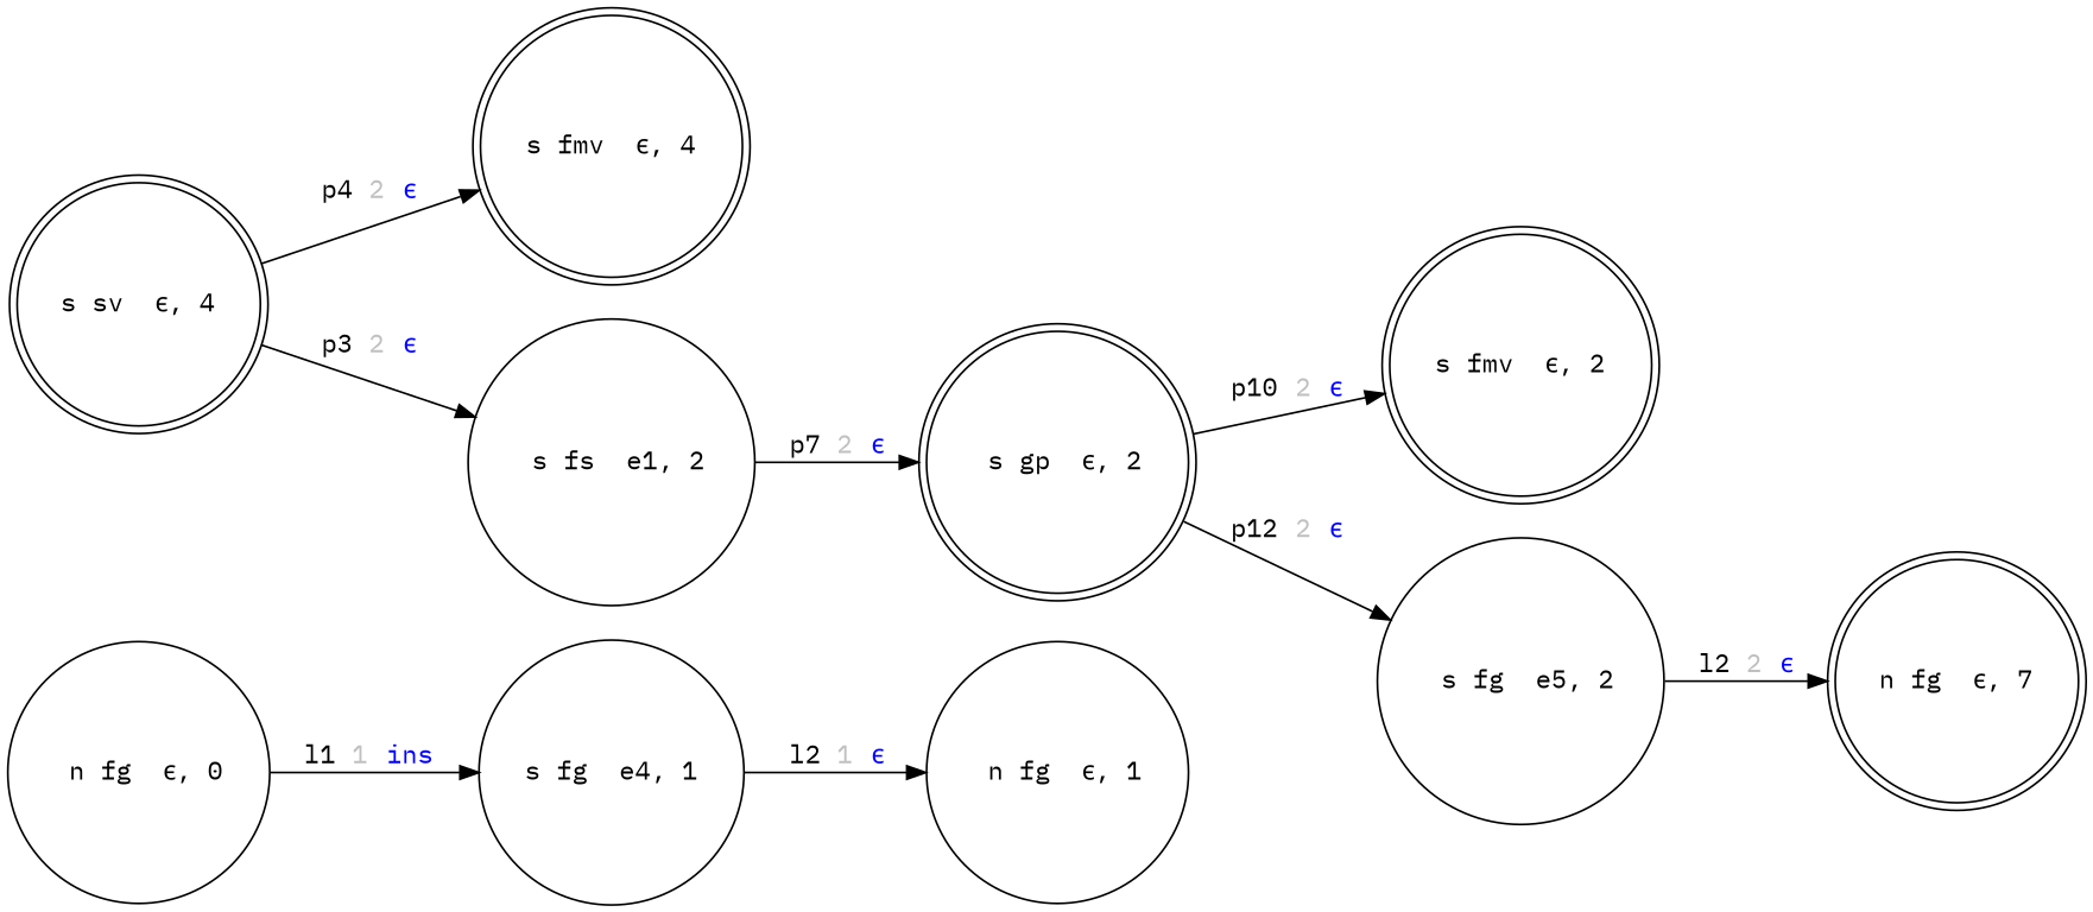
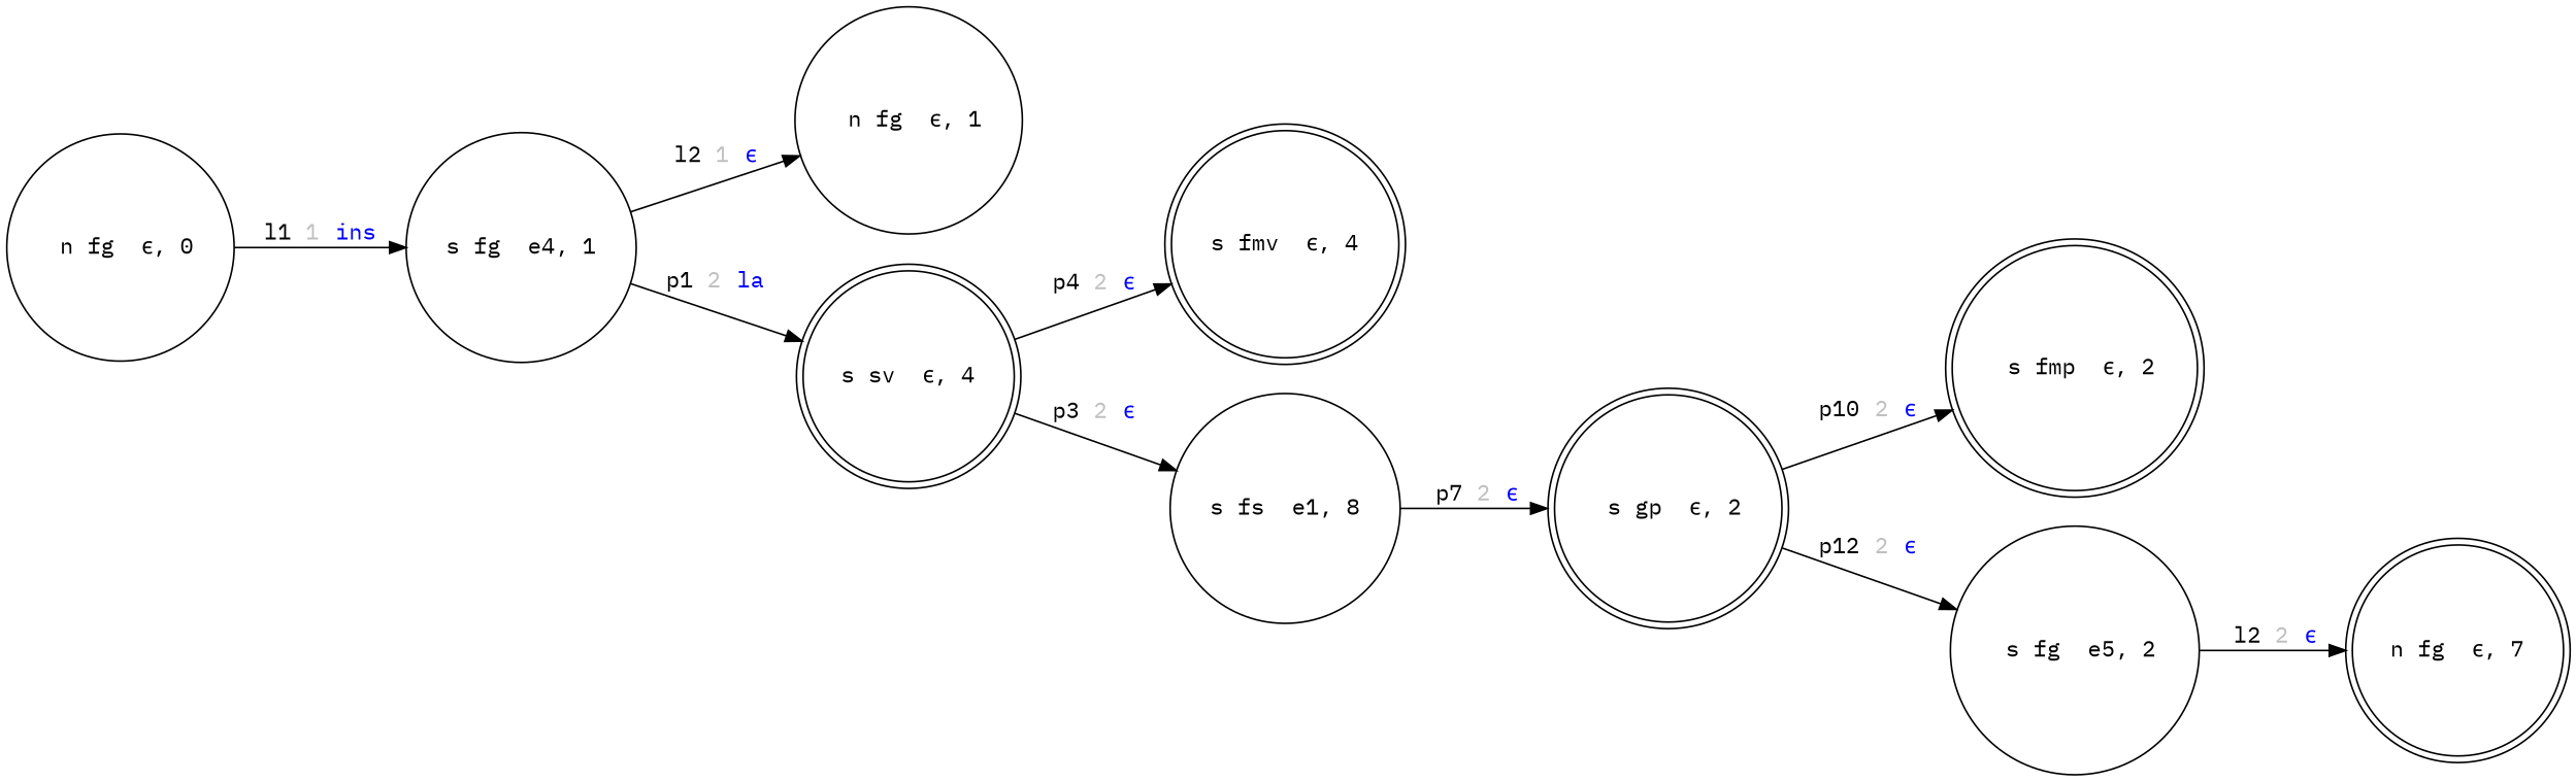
  digraph {
    fontname="IBM Plex Mono"
    rankdir=LR
    node [fontname="IBM Plex Mono" shape=circle]
    edge [fontname="IBM Plex Mono"]
    n1 [label="s fg  e4, 1"]
    " n fg  ϵ, 0"
    " n fg  ϵ, 1"
    n4 [label="s sv  ϵ, 4" shape=doublecircle]
    n5 [label="s fmv  ϵ, 4" shape=doublecircle]
-   " s fs  e1, 2"
+   " s fs  e1, 2" [label="s fs  e1, 8"]
    " s gp  ϵ, 2" [shape=doublecircle]
-   " s fmp  ϵ, 2" [shape=doublecircle label="s fmv  ϵ, 2"]
+   " s fmp  ϵ, 2" [shape=doublecircle]
    " s fg  e5, 2"
    n10 [label="n fg  ϵ, 7" shape=doublecircle]
    n1 -> " n fg  ϵ, 1" [label=<l2 <FONT COLOR="grey">1</FONT> <FONT COLOR="blue">ϵ</FONT>>]
+   n1 -> n4 [label=<p1 <FONT COLOR="grey">2</FONT> <FONT COLOR="blue">la</FONT>>]
    " n fg  ϵ, 0" -> n1 [label=<l1 <FONT COLOR="grey">1</FONT> <FONT COLOR="blue">ins</FONT>>]
    n4 -> n5 [label=<p4 <FONT COLOR="grey">2</FONT> <FONT COLOR="blue">ϵ</FONT>>]
    n4 -> " s fs  e1, 2" [label=<p3 <FONT COLOR="grey">2</FONT> <FONT COLOR="blue">ϵ</FONT>>]
    " s fs  e1, 2" -> " s gp  ϵ, 2" [label=<p7 <FONT COLOR="grey">2</FONT> <FONT COLOR="blue">ϵ</FONT>>]
    " s gp  ϵ, 2" -> " s fmp  ϵ, 2" [label=<p10 <FONT COLOR="grey">2</FONT> <FONT COLOR="blue">ϵ</FONT>>]
    " s gp  ϵ, 2" -> " s fg  e5, 2" [label=<p12 <FONT COLOR="grey">2</FONT> <FONT COLOR="blue">ϵ</FONT>>]
    " s fg  e5, 2" -> n10 [label=<l2 <FONT COLOR="grey">2</FONT> <FONT COLOR="blue">ϵ</FONT>>]
  }
